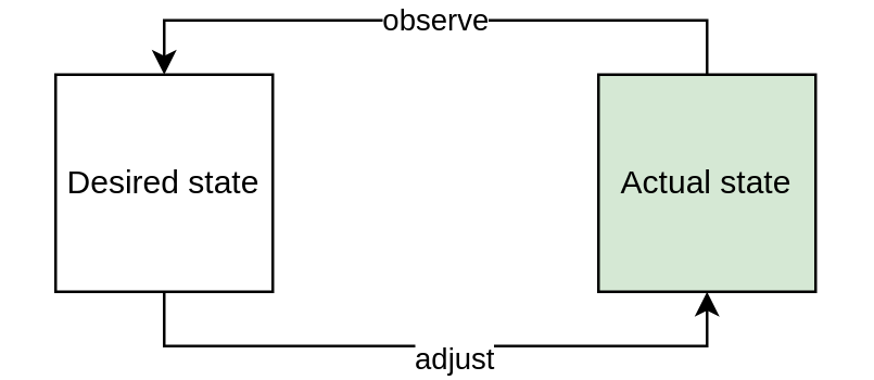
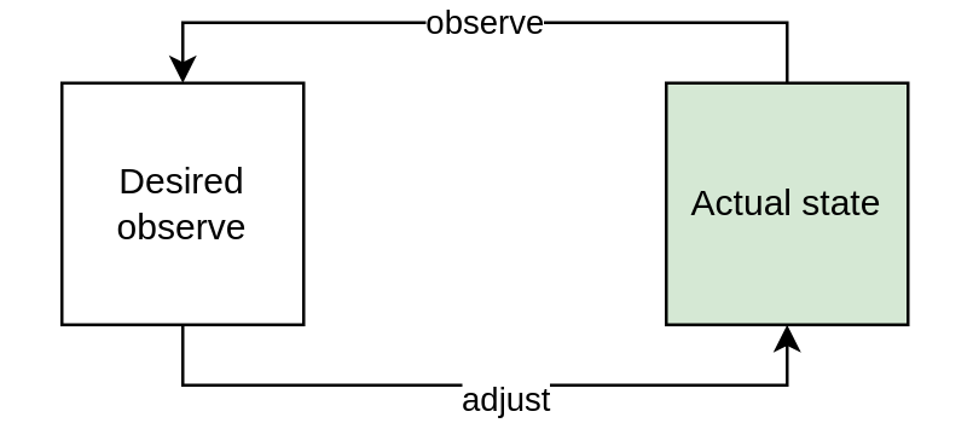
  <mxCell id="0" />
  <mxCell id="1" parent="0" />
  <mxCell id="2" style="edgeStyle=orthogonalEdgeStyle;rounded=0;orthogonalLoop=1;jettySize=auto;html=1;exitX=0.5;exitY=1;exitDx=0;exitDy=0;entryX=0.5;entryY=1;entryDx=0;entryDy=0;" edge="1" parent="1" source="4" target="6"><mxGeometry relative="1" as="geometry" /></mxCell>
  <mxCell id="3" value="adjust" style="edgeLabel;html=1;align=center;verticalAlign=middle;resizable=0;points=[];" vertex="1" connectable="0" parent="2"><mxGeometry x="0.05" y="-4" relative="1" as="geometry"><mxPoint as="offset" /></mxGeometry></mxCell>
- <mxCell id="4" value="Desired state" style="whiteSpace=wrap;html=1;aspect=fixed;" vertex="1" parent="1"><mxGeometry x="20" y="20" width="80" height="80" as="geometry" /></mxCell>
+ <mxCell id="4" value="Desired observe" style="whiteSpace=wrap;html=1;aspect=fixed;" vertex="1" parent="1"><mxGeometry x="20" y="20" width="80" height="80" as="geometry" /></mxCell>
  <mxCell id="5" value="observe" style="edgeStyle=orthogonalEdgeStyle;rounded=0;orthogonalLoop=1;jettySize=auto;html=1;exitX=0.5;exitY=0;exitDx=0;exitDy=0;entryX=0.5;entryY=0;entryDx=0;entryDy=0;" edge="1" parent="1" source="6" target="4"><mxGeometry relative="1" as="geometry" /></mxCell>
  <mxCell id="6" value="Actual state" style="whiteSpace=wrap;html=1;aspect=fixed;fillColor=#d5e8d4;" vertex="1" parent="1"><mxGeometry x="220" y="20" width="80" height="80" as="geometry" /></mxCell>
